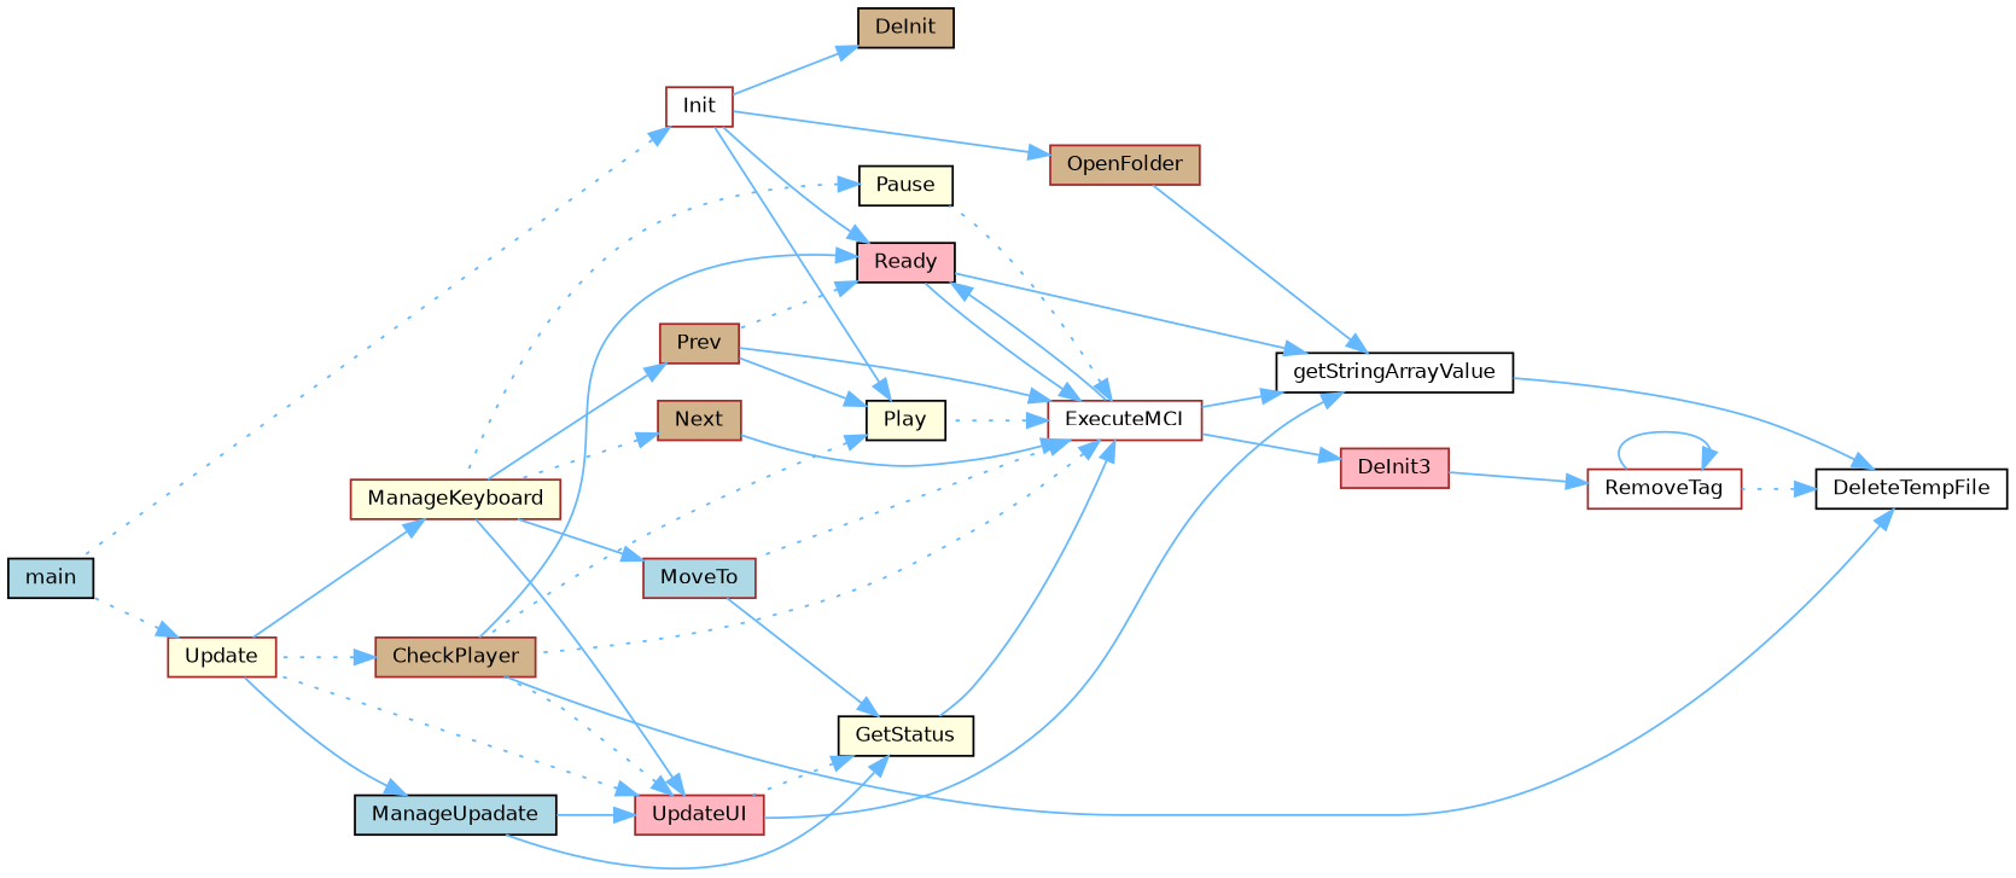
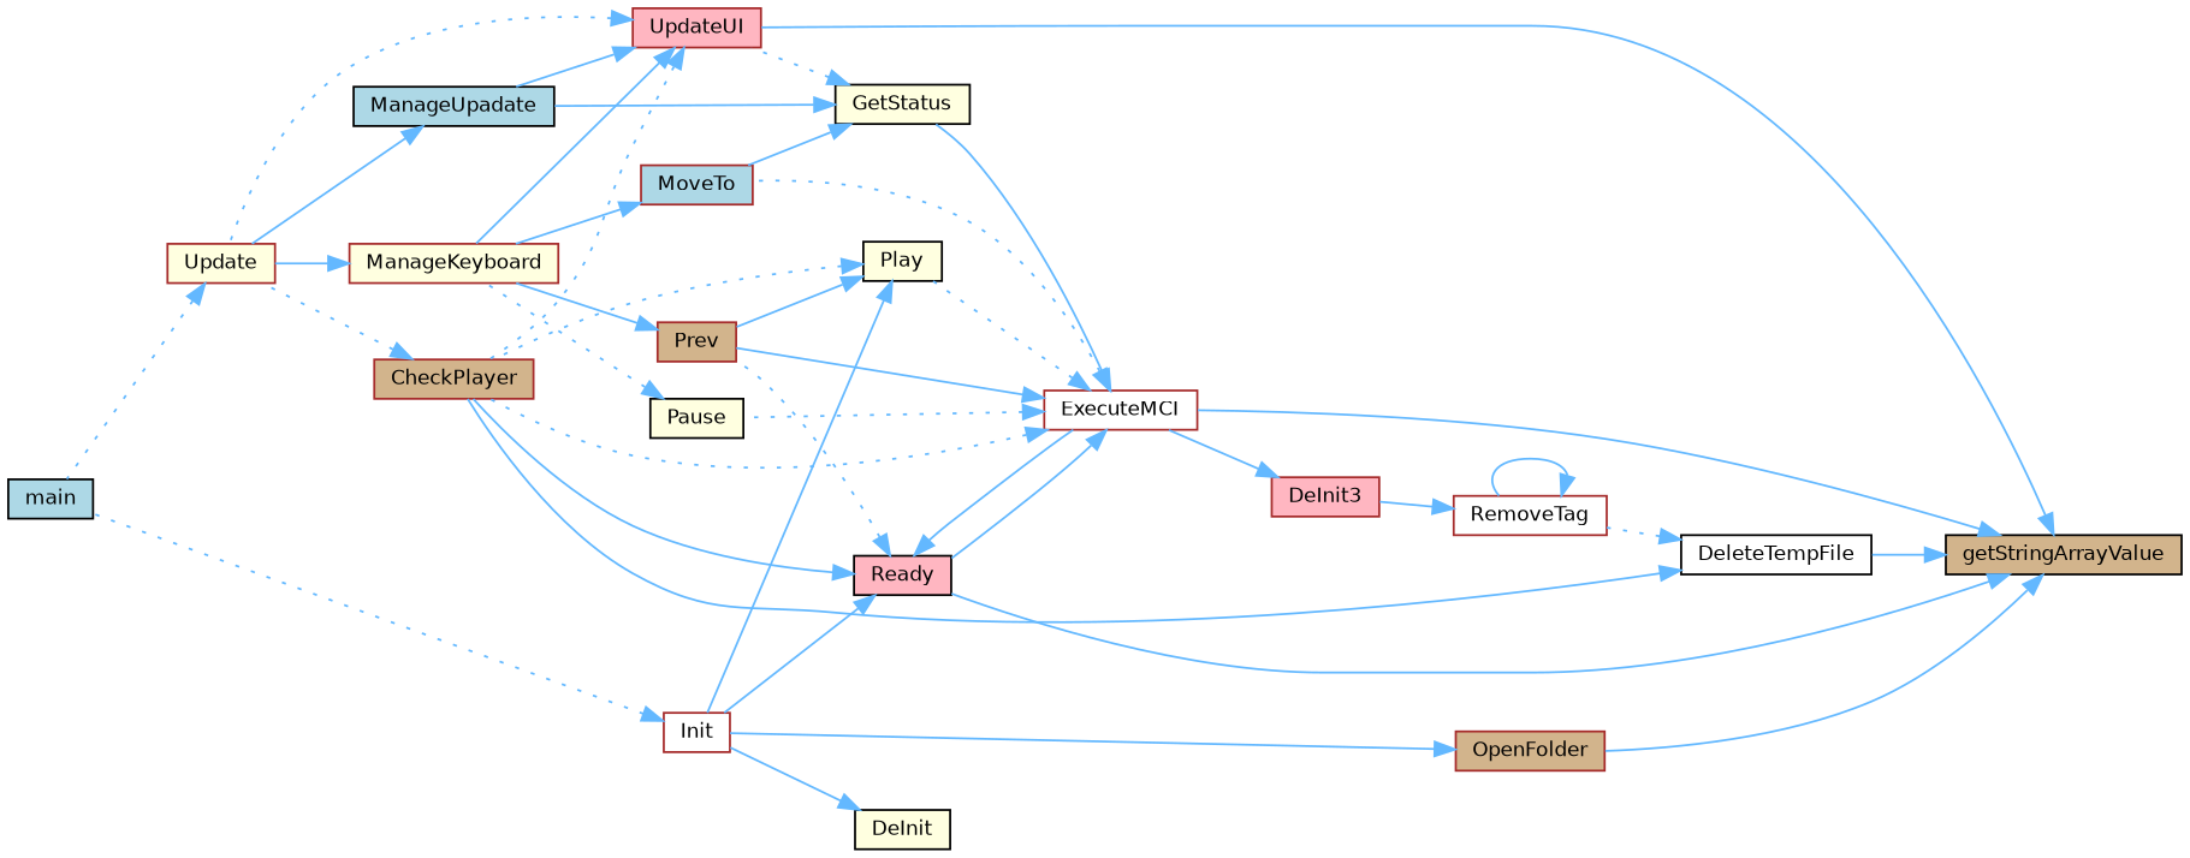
  digraph {
    rankdir=RL
    node [color=brown fillcolor=lightyellow fontname=Helvetica fontsize=10 shape=box style=filled]
    edge [color=steelblue1 dir=back fontname=Helvetica fontsize=10 labelfontname=Helvetica labelfontsize=10 style=solid]
-   n1 [color=black fillcolor=white fontcolor=black height=0.2 label=getStringArrayValue width=0.4]
+   n1 [color=black fillcolor=tan fontcolor=black height=0.2 label=getStringArrayValue width=0.4]
    n2 [color=black fillcolor=white height=0.2 label=DeleteTempFile width=0.4]
    n3 [fillcolor=white height=0.2 label=ExecuteMCI width=0.4]
    n4 [fillcolor=lightpink height=0.2 label=UpdateUI width=0.4]
    n5 [color=black fillcolor=lightpink height=0.2 label=Ready width=0.4]
    n6 [fillcolor=tan height=0.2 label=OpenFolder width=0.4]
    n7 [fillcolor=tan height=0.2 label=CheckPlayer width=0.4]
    n8 [fillcolor=white height=0.2 label=RemoveTag width=0.4]
    n9 [color=black height=0.2 label=GetStatus width=0.4]
    n10 [fillcolor=lightblue height=0.2 label=MoveTo width=0.4]
-   n11 [fillcolor=tan height=0.2 label=Next width=0.4]
    n12 [color=black height=0.2 label=Pause width=0.4]
    n13 [color=black height=0.2 label=Play width=0.4]
    n14 [fillcolor=tan height=0.2 label=Prev width=0.4]
    n15 [height=0.2 label=Update width=0.4]
    n16 [color=black fillcolor=lightblue height=0.2 label=ManageUpadate width=0.4]
    n17 [height=0.2 label=ManageKeyboard width=0.4]
    n18 [fillcolor=white height=0.2 label=Init width=0.4]
-   n19 [color=black fillcolor=tan height=0.2 label=DeInit width=0.4]
+   n19 [color=black height=0.2 label=DeInit width=0.4]
    n20 [fillcolor=lightpink height=0.2 label=DeInit3 width=0.4]
    n21 [color=black fillcolor=lightblue height=0.2 label=main width=0.4]
-   n2 -> n1
+   n1 -> n2
    n1 -> n3
    n1 -> n4
    n1 -> n5
    n1 -> n6
    n2 -> n7
    n2 -> n8 [style=dotted]
    n3 -> n5
    n3 -> n7 [style=dotted]
    n3 -> n9
    n3 -> n10 [style=dotted]
-   n3 -> n11
    n3 -> n12 [style=dotted]
    n3 -> n13 [style=dotted]
    n3 -> n14
    n4 -> n7 [style=dotted]
    n4 -> n15 [style=dotted]
    n4 -> n16
    n4 -> n17
    n5 -> n3
    n5 -> n7
    n5 -> n14 [style=dotted]
    n5 -> n18
    n6 -> n18
    n7 -> n15 [style=dotted]
    n8 -> n8
    n8 -> n20
    n9 -> n4 [style=dotted]
    n9 -> n10
    n9 -> n16
    n10 -> n17
-   n11 -> n17 [style=dotted]
    n12 -> n17 [style=dotted]
    n13 -> n7 [style=dotted]
    n13 -> n14
    n13 -> n18
    n14 -> n17
    n15 -> n21 [style=dotted]
    n16 -> n15
    n17 -> n15
    n18 -> n21 [style=dotted]
    n19 -> n18
    n20 -> n3
  }
